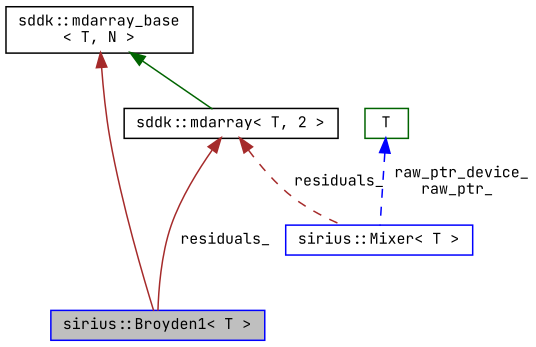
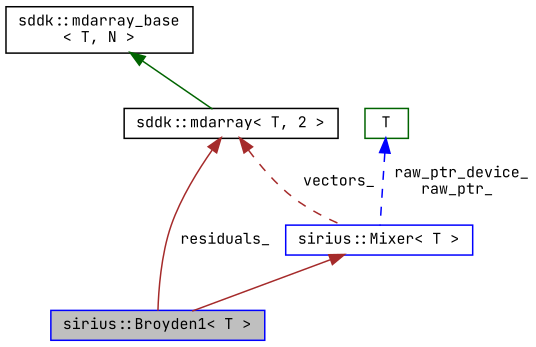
  digraph {
    fontname="JetBrains Mono"
    node [color=blue fillcolor=white fontname="JetBrains Mono" fontsize=10 shape=record style=filled]
    edge [color=brown dir=back fontname="JetBrains Mono" fontsize=10 labelfontname=Helvetica labelfontsize=10 style=solid]
    n1 [fillcolor=grey75 fontcolor=black height=0.2 label="sirius::Broyden1\< T \>" width=0.4]
    n2 [height=0.2 label="sirius::Mixer\< T \>" width=0.4]
    n3 [color=black height=0.2 label="sddk::mdarray\< T, 2 \>" width=0.4]
    n4 [color=black height=0.2 label="sddk::mdarray_base\l\< T, N \>" width=0.4]
    n5 [color=darkgreen height=0.2 label=T width=0.4]
-   n4 -> n1
+   n2 -> n1
    n3 -> n1 [label=" residuals_"]
-   n3 -> n2 [label=" residuals_" style=dashed]
+   n3 -> n2 [label=" vectors_" style=dashed]
    n4 -> n3 [color=darkgreen]
    n5 -> n2 [color=blue label=" raw_ptr_device_\nraw_ptr_" style=dashed]
  }
